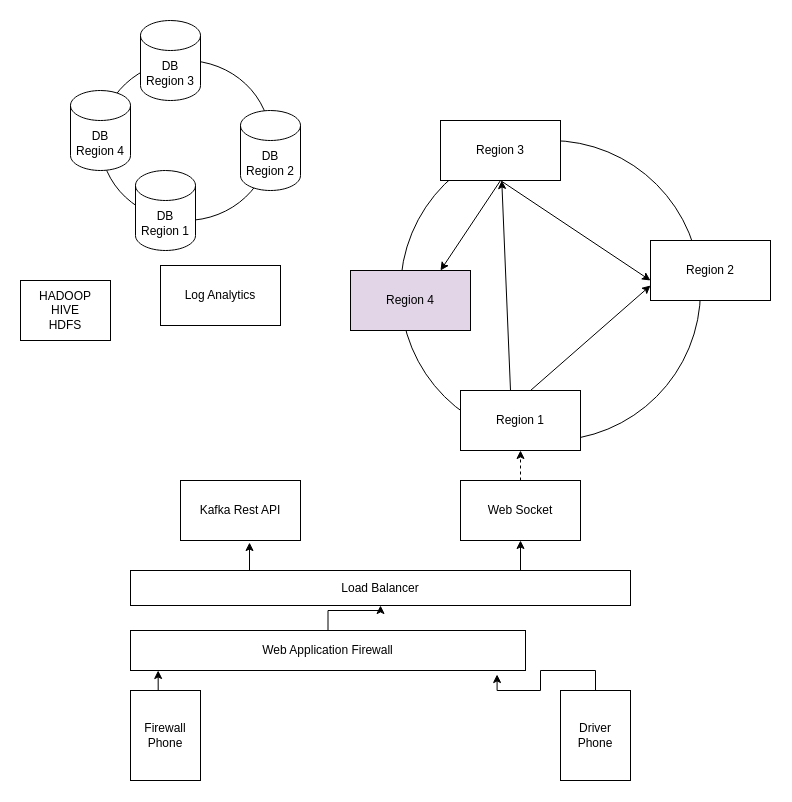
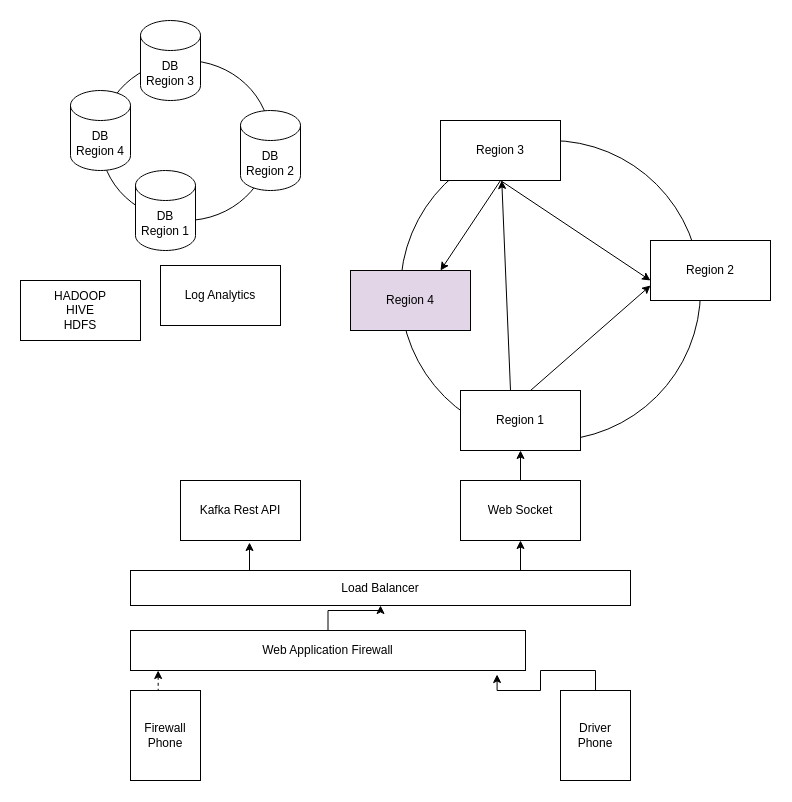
  <mxCell id="0" />
  <mxCell id="1" parent="0" />
- <mxCell id="2" style="edgeStyle=orthogonalEdgeStyle;rounded=0;orthogonalLoop=1;jettySize=auto;html=1;exitX=0.5;exitY=0;exitDx=0;exitDy=0;entryX=0.07;entryY=1;entryDx=0;entryDy=0;entryPerimeter=0;" edge="1" parent="1" source="3" target="7"><mxGeometry relative="1" as="geometry" /></mxCell>
+ <mxCell id="2" style="edgeStyle=orthogonalEdgeStyle;rounded=0;orthogonalLoop=1;jettySize=auto;html=1;exitX=0.5;exitY=0;exitDx=0;exitDy=0;entryX=0.07;entryY=1;entryDx=0;entryDy=0;entryPerimeter=0;dashed=1;" edge="1" parent="1" source="3" target="7"><mxGeometry relative="1" as="geometry" /></mxCell>
  <mxCell id="3" value="Firewall Phone" style="rounded=0;whiteSpace=wrap;html=1;" vertex="1" parent="1"><mxGeometry x="130" y="690" width="70" height="90" as="geometry" /></mxCell>
  <mxCell id="4" style="edgeStyle=orthogonalEdgeStyle;rounded=0;orthogonalLoop=1;jettySize=auto;html=1;exitX=0.5;exitY=0;exitDx=0;exitDy=0;entryX=0.928;entryY=1.1;entryDx=0;entryDy=0;entryPerimeter=0;" edge="1" parent="1" source="5" target="7"><mxGeometry relative="1" as="geometry" /></mxCell>
  <mxCell id="5" value="Driver Phone" style="rounded=0;whiteSpace=wrap;html=1;" vertex="1" parent="1"><mxGeometry x="560" y="690" width="70" height="90" as="geometry" /></mxCell>
  <mxCell id="6" style="edgeStyle=orthogonalEdgeStyle;rounded=0;orthogonalLoop=1;jettySize=auto;html=1;exitX=0.5;exitY=0;exitDx=0;exitDy=0;entryX=0.5;entryY=1;entryDx=0;entryDy=0;" edge="1" parent="1" source="7" target="10"><mxGeometry relative="1" as="geometry" /></mxCell>
  <mxCell id="7" value="Web Application Firewall" style="rounded=0;whiteSpace=wrap;html=1;" vertex="1" parent="1"><mxGeometry x="130" y="630" width="395" height="40" as="geometry" /></mxCell>
  <mxCell id="8" style="edgeStyle=orthogonalEdgeStyle;rounded=0;orthogonalLoop=1;jettySize=auto;html=1;exitX=0.25;exitY=0;exitDx=0;exitDy=0;entryX=0.541;entryY=1.067;entryDx=0;entryDy=0;entryPerimeter=0;" edge="1" parent="1" source="10"><mxGeometry relative="1" as="geometry"><mxPoint x="249.02" y="542.01" as="targetPoint" /></mxGeometry></mxCell>
  <mxCell id="9" style="edgeStyle=orthogonalEdgeStyle;rounded=0;orthogonalLoop=1;jettySize=auto;html=1;exitX=0.75;exitY=0;exitDx=0;exitDy=0;entryX=0.5;entryY=1;entryDx=0;entryDy=0;" edge="1" parent="1" source="10"><mxGeometry relative="1" as="geometry"><mxPoint x="520" y="540" as="targetPoint" /></mxGeometry></mxCell>
  <mxCell id="10" value="Load Balancer" style="rounded=0;whiteSpace=wrap;html=1;" vertex="1" parent="1"><mxGeometry x="130" y="570" width="500" height="35" as="geometry" /></mxCell>
  <mxCell id="11" value="Kafka Rest API" style="rounded=0;whiteSpace=wrap;html=1;" vertex="1" parent="1"><mxGeometry x="180" y="480" width="120" height="60" as="geometry" /></mxCell>
- <mxCell id="12" style="edgeStyle=orthogonalEdgeStyle;rounded=0;orthogonalLoop=1;jettySize=auto;html=1;exitX=0.5;exitY=0;exitDx=0;exitDy=0;entryX=0.5;entryY=1;entryDx=0;entryDy=0;dashed=1;" edge="1" parent="1" source="13" target="18"><mxGeometry relative="1" as="geometry" /></mxCell>
+ <mxCell id="12" style="edgeStyle=orthogonalEdgeStyle;rounded=0;orthogonalLoop=1;jettySize=auto;html=1;exitX=0.5;exitY=0;exitDx=0;exitDy=0;entryX=0.5;entryY=1;entryDx=0;entryDy=0;" edge="1" parent="1" source="13" target="18"><mxGeometry relative="1" as="geometry" /></mxCell>
  <mxCell id="13" value="Web Socket" style="rounded=0;whiteSpace=wrap;html=1;" vertex="1" parent="1"><mxGeometry x="460" y="480" width="120" height="60" as="geometry" /></mxCell>
- <mxCell id="14" value="&lt;div&gt;HADOOP&lt;/div&gt;&lt;div&gt;HIVE&lt;/div&gt;&lt;div&gt;HDFS&lt;br&gt;&lt;/div&gt;" style="rounded=0;whiteSpace=wrap;html=1;" vertex="1" parent="1"><mxGeometry x="20" y="280" width="90" height="60" as="geometry" /></mxCell>
+ <mxCell id="14" value="&lt;div&gt;HADOOP&lt;/div&gt;&lt;div&gt;HIVE&lt;/div&gt;&lt;div&gt;HDFS&lt;br&gt;&lt;/div&gt;" style="rounded=0;whiteSpace=wrap;html=1;" vertex="1" parent="1"><mxGeometry x="20" y="280" width="120" height="60" as="geometry" /></mxCell>
  <mxCell id="15" value="" style="ellipse;whiteSpace=wrap;html=1;aspect=fixed;" vertex="1" parent="1"><mxGeometry x="400" y="140" width="300" height="300" as="geometry" /></mxCell>
  <mxCell id="16" value="Region 3" style="rounded=0;whiteSpace=wrap;html=1;" vertex="1" parent="1"><mxGeometry x="440" y="120" width="120" height="60" as="geometry" /></mxCell>
  <mxCell id="17" value="Region 2" style="rounded=0;whiteSpace=wrap;html=1;" vertex="1" parent="1"><mxGeometry x="650" y="240" width="120" height="60" as="geometry" /></mxCell>
  <mxCell id="18" value="Region 1" style="rounded=0;whiteSpace=wrap;html=1;" vertex="1" parent="1"><mxGeometry x="460" y="390" width="120" height="60" as="geometry" /></mxCell>
  <mxCell id="19" value="Region 4" style="rounded=0;whiteSpace=wrap;html=1;fillColor=#e1d5e7;" vertex="1" parent="1"><mxGeometry x="350" y="270" width="120" height="60" as="geometry" /></mxCell>
  <mxCell id="20" value="Log Analytics" style="rounded=0;whiteSpace=wrap;html=1;" vertex="1" parent="1"><mxGeometry x="160" y="265" width="120" height="60" as="geometry" /></mxCell>
  <mxCell id="21" value="" style="ellipse;whiteSpace=wrap;html=1;" vertex="1" parent="1"><mxGeometry x="100" y="60" width="170" height="160" as="geometry" /></mxCell>
  <mxCell id="22" value="DB Region 1" style="shape=cylinder3;whiteSpace=wrap;html=1;boundedLbl=1;backgroundOutline=1;size=15;" vertex="1" parent="1"><mxGeometry x="135" y="170" width="60" height="80" as="geometry" /></mxCell>
  <mxCell id="23" value="DB Region 2" style="shape=cylinder3;whiteSpace=wrap;html=1;boundedLbl=1;backgroundOutline=1;size=15;" vertex="1" parent="1"><mxGeometry x="240" y="110" width="60" height="80" as="geometry" /></mxCell>
  <mxCell id="24" value="DB Region 3" style="shape=cylinder3;whiteSpace=wrap;html=1;boundedLbl=1;backgroundOutline=1;size=15;" vertex="1" parent="1"><mxGeometry x="140" y="20" width="60" height="80" as="geometry" /></mxCell>
  <mxCell id="25" value="DB Region 4" style="shape=cylinder3;whiteSpace=wrap;html=1;boundedLbl=1;backgroundOutline=1;size=15;" vertex="1" parent="1"><mxGeometry x="70" y="90" width="60" height="80" as="geometry" /></mxCell>
  <mxCell id="26" value="" style="endArrow=classic;html=1;entryX=0;entryY=0.75;entryDx=0;entryDy=0;" edge="1" parent="1" target="17"><mxGeometry width="50" height="50" relative="1" as="geometry"><mxPoint x="530" y="390" as="sourcePoint" /><mxPoint x="580" y="340" as="targetPoint" /></mxGeometry></mxCell>
  <mxCell id="27" value="" style="endArrow=classic;html=1;" edge="1" parent="1" target="16"><mxGeometry width="50" height="50" relative="1" as="geometry"><mxPoint x="510" y="390" as="sourcePoint" /><mxPoint x="560" y="340" as="targetPoint" /></mxGeometry></mxCell>
  <mxCell id="28" value="" style="endArrow=classic;html=1;entryX=0.75;entryY=0;entryDx=0;entryDy=0;" edge="1" parent="1" target="19"><mxGeometry width="50" height="50" relative="1" as="geometry"><mxPoint x="500" y="180" as="sourcePoint" /><mxPoint x="460" y="240" as="targetPoint" /></mxGeometry></mxCell>
  <mxCell id="29" value="" style="endArrow=classic;html=1;exitX=0.5;exitY=1;exitDx=0;exitDy=0;" edge="1" parent="1" source="16"><mxGeometry width="50" height="50" relative="1" as="geometry"><mxPoint x="510" y="190" as="sourcePoint" /><mxPoint x="650" y="280" as="targetPoint" /></mxGeometry></mxCell>
